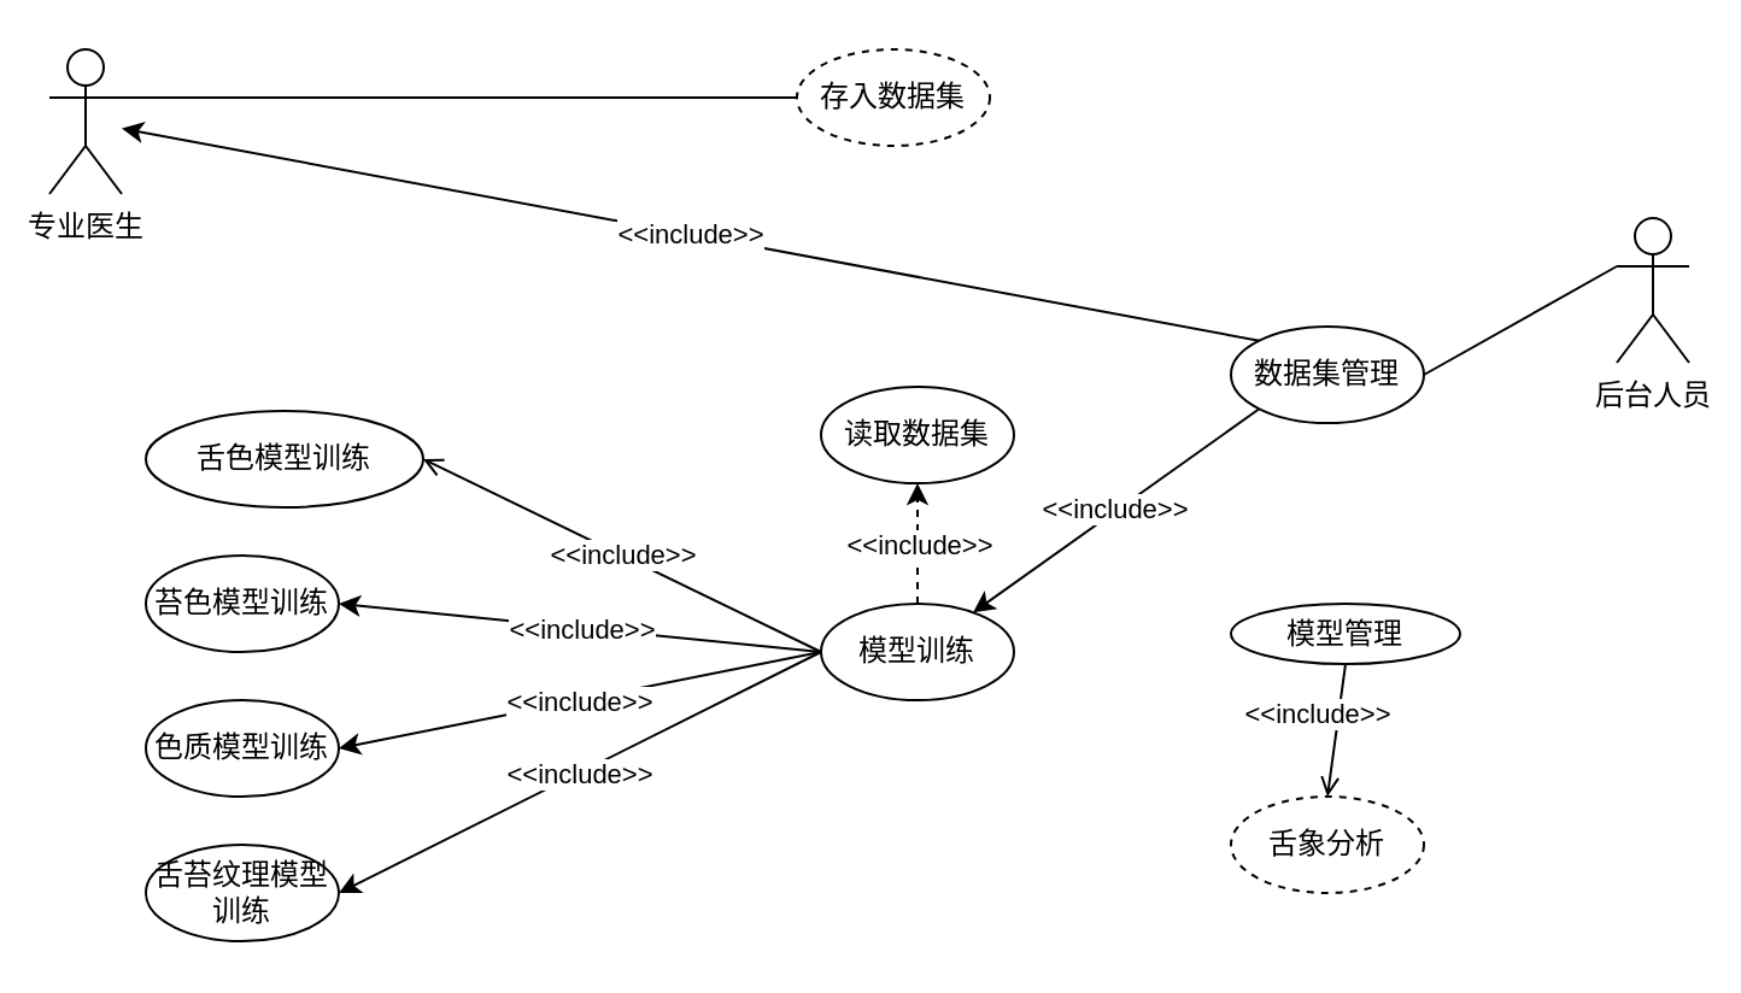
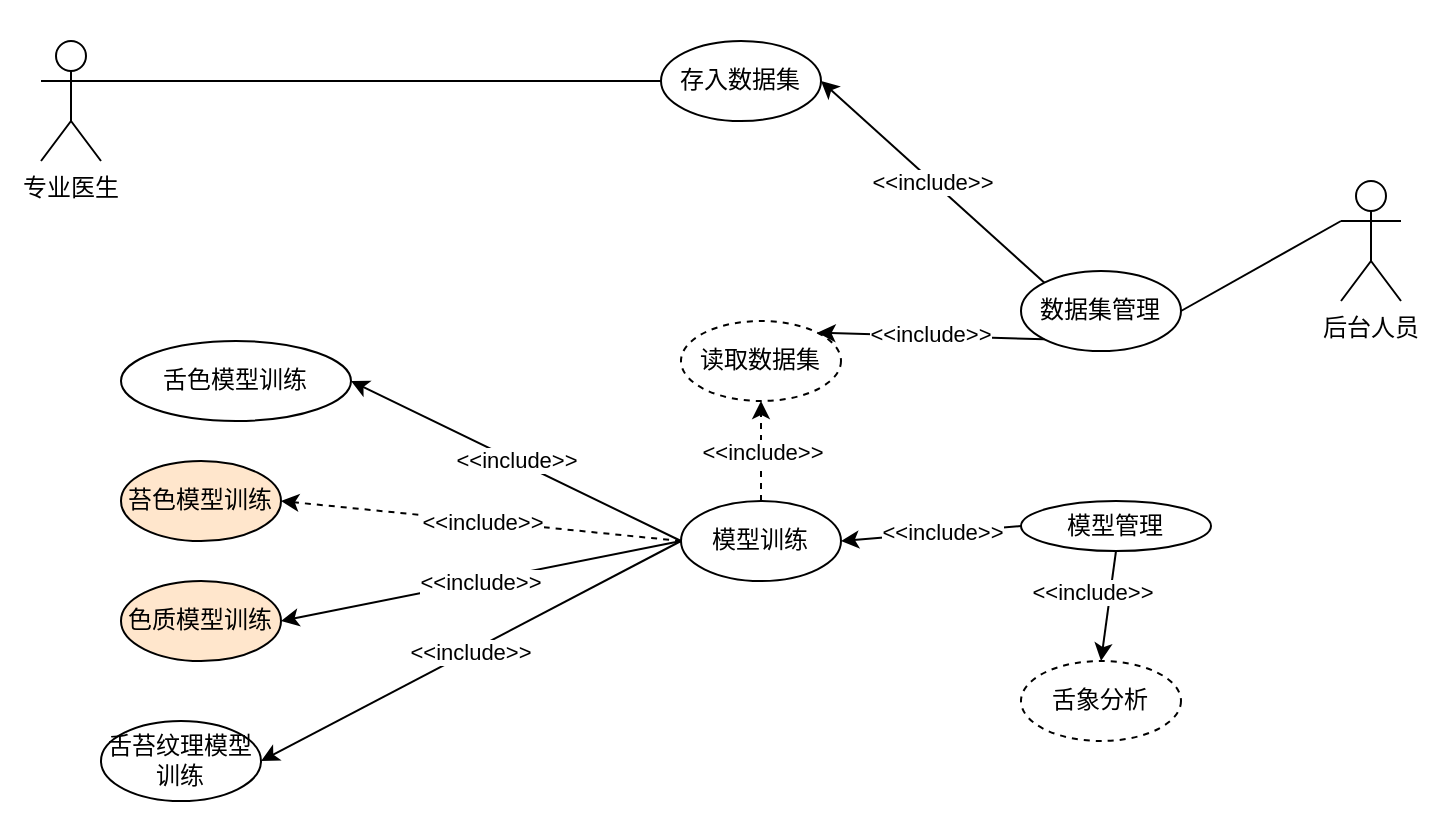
  <mxCell id="0" />
  <mxCell id="1" parent="0" />
  <mxCell id="2" value="专业医生" style="shape=umlActor;verticalLabelPosition=bottom;verticalAlign=top;html=1;outlineConnect=0;" vertex="1" parent="1"><mxGeometry x="20" y="20" width="30" height="60" as="geometry" /></mxCell>
- <mxCell id="3" value="存入数据集" style="ellipse;whiteSpace=wrap;html=1;dashed=1;" vertex="1" parent="1"><mxGeometry x="330" y="20" width="80" height="40" as="geometry" /></mxCell>
+ <mxCell id="3" value="存入数据集" style="ellipse;whiteSpace=wrap;html=1;" vertex="1" parent="1"><mxGeometry x="330" y="20" width="80" height="40" as="geometry" /></mxCell>
  <mxCell id="4" value="数据集管理" style="ellipse;whiteSpace=wrap;html=1;" vertex="1" parent="1"><mxGeometry x="510" y="135" width="80" height="40" as="geometry" /></mxCell>
  <mxCell id="5" value="后台人员" style="shape=umlActor;verticalLabelPosition=bottom;verticalAlign=top;html=1;outlineConnect=0;" vertex="1" parent="1"><mxGeometry x="670" y="90" width="30" height="60" as="geometry" /></mxCell>
  <mxCell id="6" value="模型训练" style="ellipse;whiteSpace=wrap;html=1;" vertex="1" parent="1"><mxGeometry x="340" y="250" width="80" height="40" as="geometry" /></mxCell>
- <mxCell id="7" value="舌苔纹理模型训练" style="ellipse;whiteSpace=wrap;html=1;" vertex="1" parent="1"><mxGeometry x="60" y="350" width="80" height="40" as="geometry" /></mxCell>
- <mxCell id="8" value="色质模型训练" style="ellipse;whiteSpace=wrap;html=1;" vertex="1" parent="1"><mxGeometry x="60" y="290" width="80" height="40" as="geometry" /></mxCell>
- <mxCell id="9" value="苔色模型训练" style="ellipse;whiteSpace=wrap;html=1;" vertex="1" parent="1"><mxGeometry x="60" y="230" width="80" height="40" as="geometry" /></mxCell>
+ <mxCell id="7" value="舌苔纹理模型训练" style="ellipse;whiteSpace=wrap;html=1;" vertex="1" parent="1"><mxGeometry x="50" y="360" width="80" height="40" as="geometry" /></mxCell>
+ <mxCell id="8" value="色质模型训练" style="ellipse;whiteSpace=wrap;html=1;fillColor=#ffe6cc;" vertex="1" parent="1"><mxGeometry x="60" y="290" width="80" height="40" as="geometry" /></mxCell>
+ <mxCell id="9" value="苔色模型训练" style="ellipse;whiteSpace=wrap;html=1;fillColor=#ffe6cc;" vertex="1" parent="1"><mxGeometry x="60" y="230" width="80" height="40" as="geometry" /></mxCell>
  <mxCell id="10" value="舌色模型训练" style="ellipse;whiteSpace=wrap;html=1;" vertex="1" parent="1"><mxGeometry x="60" y="170" width="115" height="40" as="geometry" /></mxCell>
  <mxCell id="11" value="" style="endArrow=none;html=1;entryX=1;entryY=0.5;entryDx=0;entryDy=0;" edge="1" parent="1" target="4"><mxGeometry width="50" height="50" relative="1" as="geometry"><mxPoint x="670" y="110" as="sourcePoint" /><mxPoint x="530" y="40" as="targetPoint" /></mxGeometry></mxCell>
  <mxCell id="12" value="" style="endArrow=none;html=1;entryX=0;entryY=0.5;entryDx=0;entryDy=0;" edge="1" parent="1" target="3"><mxGeometry width="50" height="50" relative="1" as="geometry"><mxPoint x="50" y="40" as="sourcePoint" /><mxPoint x="110" y="-50" as="targetPoint" /></mxGeometry></mxCell>
- <mxCell id="13" value="" style="endArrow=open;html=1;entryX=1;entryY=0.5;entryDx=0;entryDy=0;exitX=0;exitY=0.5;exitDx=0;exitDy=0;" edge="1" parent="1" source="6" target="10"><mxGeometry relative="1" as="geometry"><mxPoint x="280" y="280" as="sourcePoint" /><mxPoint x="260" y="230" as="targetPoint" /></mxGeometry></mxCell>
+ <mxCell id="13" value="" style="endArrow=classic;html=1;entryX=1;entryY=0.5;entryDx=0;entryDy=0;exitX=0;exitY=0.5;exitDx=0;exitDy=0;" edge="1" parent="1" source="6" target="10"><mxGeometry relative="1" as="geometry"><mxPoint x="280" y="280" as="sourcePoint" /><mxPoint x="260" y="230" as="targetPoint" /></mxGeometry></mxCell>
  <mxCell id="14" value="&amp;lt;&amp;lt;include&amp;gt;&amp;gt;" style="edgeLabel;resizable=0;html=1;align=center;verticalAlign=middle;" connectable="0" vertex="1" parent="13"><mxGeometry relative="1" as="geometry" /></mxCell>
  <mxCell id="15" value="" style="endArrow=classic;html=1;exitX=0.5;exitY=0;exitDx=0;exitDy=0;entryX=0.5;entryY=1;entryDx=0;entryDy=0;dashed=1;" edge="1" parent="1" source="6" target="17"><mxGeometry relative="1" as="geometry"><mxPoint x="450" y="60" as="sourcePoint" /><mxPoint x="420" y="90" as="targetPoint" /></mxGeometry></mxCell>
  <mxCell id="16" value="&amp;lt;&amp;lt;include&amp;gt;&amp;gt;" style="edgeLabel;resizable=0;html=1;align=center;verticalAlign=middle;" connectable="0" vertex="1" parent="15"><mxGeometry relative="1" as="geometry" /></mxCell>
- <mxCell id="17" value="读取数据集" style="ellipse;whiteSpace=wrap;html=1;" vertex="1" parent="1"><mxGeometry x="340" y="160" width="80" height="40" as="geometry" /></mxCell>
- <mxCell id="18" value="&amp;lt;&amp;lt;include&amp;gt;&amp;gt;" style="endArrow=classic;html=1;exitX=0;exitY=0;exitDx=0;exitDy=0;" edge="1" parent="1" source="4" target="2"><mxGeometry width="50" height="50" relative="1" as="geometry"><mxPoint x="220" y="110" as="sourcePoint" /><mxPoint x="270" y="60" as="targetPoint" /></mxGeometry></mxCell>
- <mxCell id="19" value="&amp;lt;&amp;lt;include&amp;gt;&amp;gt;" style="endArrow=classic;html=1;exitX=0;exitY=1;exitDx=0;exitDy=0;" edge="1" parent="1" source="4" target="6"><mxGeometry width="50" height="50" relative="1" as="geometry"><mxPoint x="530" y="-40" as="sourcePoint" /><mxPoint x="420" y="-100" as="targetPoint" /></mxGeometry></mxCell>
+ <mxCell id="17" value="读取数据集" style="ellipse;whiteSpace=wrap;html=1;dashed=1;" vertex="1" parent="1"><mxGeometry x="340" y="160" width="80" height="40" as="geometry" /></mxCell>
+ <mxCell id="18" value="&amp;lt;&amp;lt;include&amp;gt;&amp;gt;" style="endArrow=classic;html=1;exitX=0;exitY=0;exitDx=0;exitDy=0;entryX=1;entryY=0.5;entryDx=0;entryDy=0;" edge="1" parent="1" source="4" target="3"><mxGeometry width="50" height="50" relative="1" as="geometry"><mxPoint x="220" y="110" as="sourcePoint" /><mxPoint x="270" y="60" as="targetPoint" /></mxGeometry></mxCell>
+ <mxCell id="19" value="&amp;lt;&amp;lt;include&amp;gt;&amp;gt;" style="endArrow=classic;html=1;exitX=0;exitY=1;exitDx=0;exitDy=0;entryX=1;entryY=0;entryDx=0;entryDy=0;" edge="1" parent="1" source="4" target="17"><mxGeometry width="50" height="50" relative="1" as="geometry"><mxPoint x="530" y="-40" as="sourcePoint" /><mxPoint x="420" y="-100" as="targetPoint" /></mxGeometry></mxCell>
  <mxCell id="20" value="" style="endArrow=classic;html=1;entryX=1;entryY=0.5;entryDx=0;entryDy=0;exitX=0;exitY=0.5;exitDx=0;exitDy=0;" edge="1" parent="1" source="6"><mxGeometry relative="1" as="geometry"><mxPoint x="280" y="400" as="sourcePoint" /><mxPoint x="140" y="310" as="targetPoint" /></mxGeometry></mxCell>
  <mxCell id="21" value="&amp;lt;&amp;lt;include&amp;gt;&amp;gt;" style="edgeLabel;resizable=0;html=1;align=center;verticalAlign=middle;" connectable="0" vertex="1" parent="20"><mxGeometry relative="1" as="geometry" /></mxCell>
- <mxCell id="22" value="" style="endArrow=classic;html=1;entryX=1;entryY=0.5;entryDx=0;entryDy=0;exitX=0;exitY=0.5;exitDx=0;exitDy=0;" edge="1" parent="1" source="6" target="9"><mxGeometry relative="1" as="geometry"><mxPoint x="280" y="280" as="sourcePoint" /><mxPoint x="160" y="240" as="targetPoint" /></mxGeometry></mxCell>
+ <mxCell id="22" value="" style="endArrow=classic;html=1;entryX=1;entryY=0.5;entryDx=0;entryDy=0;exitX=0;exitY=0.5;exitDx=0;exitDy=0;dashed=1;" edge="1" parent="1" source="6" target="9"><mxGeometry relative="1" as="geometry"><mxPoint x="280" y="280" as="sourcePoint" /><mxPoint x="160" y="240" as="targetPoint" /></mxGeometry></mxCell>
  <mxCell id="23" value="&amp;lt;&amp;lt;include&amp;gt;&amp;gt;" style="edgeLabel;resizable=0;html=1;align=center;verticalAlign=middle;" connectable="0" vertex="1" parent="22"><mxGeometry relative="1" as="geometry" /></mxCell>
  <mxCell id="24" value="" style="endArrow=classic;html=1;entryX=1;entryY=0.5;entryDx=0;entryDy=0;" edge="1" parent="1" target="7"><mxGeometry relative="1" as="geometry"><mxPoint x="340" y="270" as="sourcePoint" /><mxPoint x="170" y="220" as="targetPoint" /></mxGeometry></mxCell>
  <mxCell id="25" value="&amp;lt;&amp;lt;include&amp;gt;&amp;gt;" style="edgeLabel;resizable=0;html=1;align=center;verticalAlign=middle;" connectable="0" vertex="1" parent="24"><mxGeometry relative="1" as="geometry" /></mxCell>
  <mxCell id="26" value="模型管理" style="ellipse;whiteSpace=wrap;html=1;" vertex="1" parent="1"><mxGeometry x="510" y="250" width="95" height="25" as="geometry" /></mxCell>
  <mxCell id="27" value="舌象分析" style="ellipse;whiteSpace=wrap;html=1;dashed=1;" vertex="1" parent="1"><mxGeometry x="510" y="330" width="80" height="40" as="geometry" /></mxCell>
- <mxCell id="30" value="" style="endArrow=open;html=1;exitX=0.5;exitY=1;exitDx=0;exitDy=0;entryX=0.5;entryY=0;entryDx=0;entryDy=0;" edge="1" parent="1" source="26" target="27"><mxGeometry width="50" height="50" relative="1" as="geometry"><mxPoint x="520" y="280" as="sourcePoint" /><mxPoint x="430" y="280" as="targetPoint" /></mxGeometry></mxCell>
+ <mxCell id="28" value="" style="endArrow=classic;html=1;exitX=0;exitY=0.5;exitDx=0;exitDy=0;entryX=1;entryY=0.5;entryDx=0;entryDy=0;" edge="1" parent="1" source="26" target="6"><mxGeometry width="50" height="50" relative="1" as="geometry"><mxPoint x="220" y="200" as="sourcePoint" /><mxPoint x="270" y="150" as="targetPoint" /></mxGeometry></mxCell>
+ <mxCell id="29" value="&amp;lt;&amp;lt;include&amp;gt;&amp;gt;" style="edgeLabel;html=1;align=center;verticalAlign=middle;resizable=0;points=[];" vertex="1" connectable="0" parent="28"><mxGeometry x="-0.286" y="-1" relative="1" as="geometry"><mxPoint x="-8" y="1" as="offset" /></mxGeometry></mxCell>
+ <mxCell id="30" value="" style="endArrow=classic;html=1;exitX=0.5;exitY=1;exitDx=0;exitDy=0;entryX=0.5;entryY=0;entryDx=0;entryDy=0;" edge="1" parent="1" source="26" target="27"><mxGeometry width="50" height="50" relative="1" as="geometry"><mxPoint x="520" y="280" as="sourcePoint" /><mxPoint x="430" y="280" as="targetPoint" /></mxGeometry></mxCell>
  <mxCell id="31" value="&amp;lt;&amp;lt;include&amp;gt;&amp;gt;" style="edgeLabel;html=1;align=center;verticalAlign=middle;resizable=0;points=[];" vertex="1" connectable="0" parent="30"><mxGeometry x="-0.286" y="-1" relative="1" as="geometry"><mxPoint x="-8" y="1" as="offset" /></mxGeometry></mxCell>
